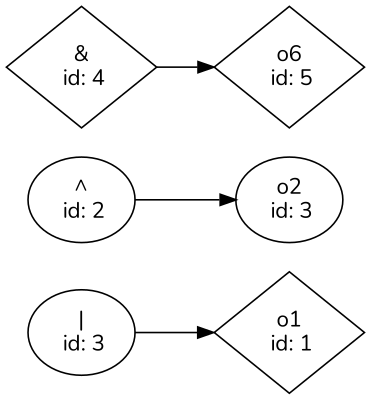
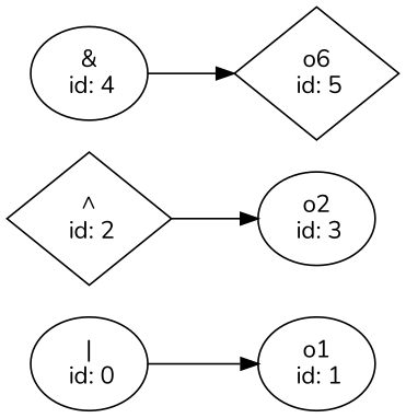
  digraph {
    fontname=Nunito
    rankdir=LR
    node [fontname=Nunito]
    edge [fontname=Nunito]
-   n1 [label="|\n id: 3"]
-   n2 [label="o1\n id: 1" shape=diamond]
-   n3 [label="^\n id: 2"]
+   n1 [label="|\n id: 0"]
+   n2 [label="o1\n id: 1" shape=ellipse]
+   n3 [label="^\n id: 2" shape=diamond]
    n4 [label="o2\n id: 3" shape=ellipse]
-   n5 [label="&\n id: 4" shape=diamond]
+   n5 [label="&\n id: 4"]
    n6 [label="o6\n id: 5" shape=diamond]
    n1 -> n2
    n3 -> n4
    n5 -> n6
  }
